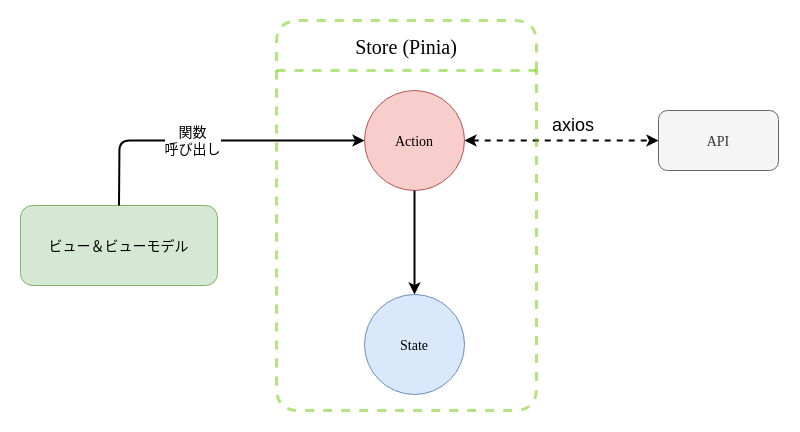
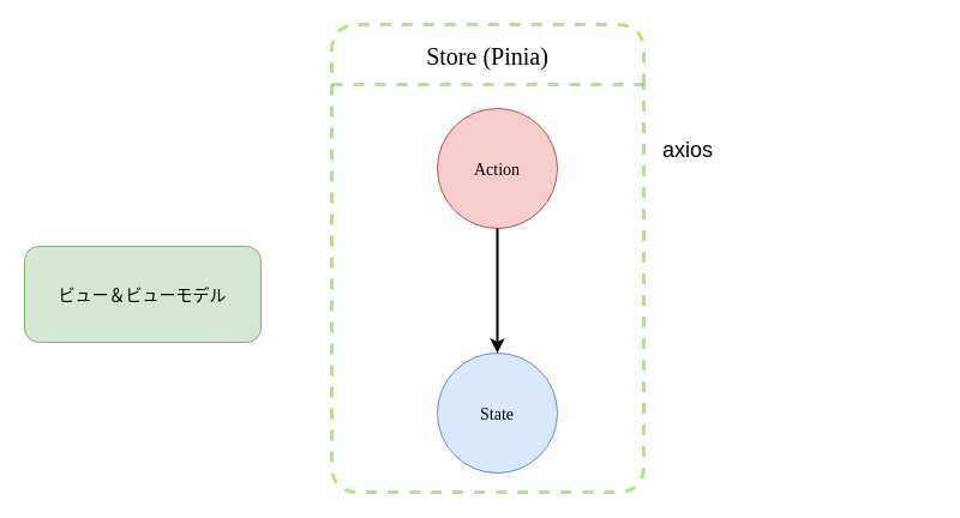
  <mxCell id="0" />
  <mxCell id="1" parent="0" />
  <mxCell id="2" value="&lt;font style=&quot;font-size: 14px&quot;&gt;Action&lt;/font&gt;" style="ellipse;whiteSpace=wrap;html=1;aspect=fixed;fontFamily=Noto Sans JP;fontSource=https%3A%2F%2Ffonts.googleapis.com%2Fcss%3Ffamily%3DNoto%2BSans%2BJP;fontSize=18;fillColor=#f8cecc;strokeColor=#b85450;" parent="1" vertex="1"><mxGeometry x="364" y="90" width="100" height="100" as="geometry" /></mxCell>
  <mxCell id="3" value="&lt;font style=&quot;font-size: 14px&quot;&gt;State&lt;/font&gt;" style="ellipse;whiteSpace=wrap;html=1;aspect=fixed;fontFamily=Noto Sans JP;fontSource=https%3A%2F%2Ffonts.googleapis.com%2Fcss%3Ffamily%3DNoto%2BSans%2BJP;fontSize=18;fillColor=#dae8fc;strokeColor=#6c8ebf;" parent="1" vertex="1"><mxGeometry x="364" y="294" width="100" height="100" as="geometry" /></mxCell>
  <mxCell id="4" value="&lt;font style=&quot;font-size: 14px&quot;&gt;ビュー＆ビューモデル&lt;/font&gt;" style="rounded=1;whiteSpace=wrap;html=1;fontFamily=Noto Sans JP;fontSource=https%3A%2F%2Ffonts.googleapis.com%2Fcss%3Ffamily%3DNoto%2BSans%2BJP;fontSize=18;fillColor=#d5e8d4;strokeColor=#82b366;" parent="1" vertex="1"><mxGeometry x="20" y="205" width="197" height="80" as="geometry" /></mxCell>
- <mxCell id="5" value="&lt;font style=&quot;font-size: 14px&quot;&gt;API&lt;/font&gt;" style="rounded=1;whiteSpace=wrap;html=1;fontFamily=Noto Sans JP;fontSource=https%3A%2F%2Ffonts.googleapis.com%2Fcss%3Ffamily%3DNoto%2BSans%2BJP;fontSize=18;fillColor=#f5f5f5;fontColor=#333333;strokeColor=#666666;" parent="1" vertex="1"><mxGeometry x="658" y="110" width="120" height="60" as="geometry" /></mxCell>
- <mxCell id="6" value="" style="endArrow=classic;html=1;fontFamily=Noto Sans JP;fontSource=https%3A%2F%2Ffonts.googleapis.com%2Fcss%3Ffamily%3DNoto%2BSans%2BJP;fontSize=18;exitX=1;exitY=0.5;exitDx=0;exitDy=0;entryX=0;entryY=0.5;entryDx=0;entryDy=0;spacing=4;endSize=6;jumpStyle=none;targetPerimeterSpacing=0;sourcePerimeterSpacing=0;strokeWidth=2;dashed=1;startArrow=classic;startFill=1;" parent="1" source="2" target="5" edge="1"><mxGeometry width="50" height="50" relative="1" as="geometry"><mxPoint x="599" y="320" as="sourcePoint" /><mxPoint x="649" y="270" as="targetPoint" /></mxGeometry></mxCell>
- <mxCell id="7" value="" style="endArrow=classic;html=1;fontFamily=Noto Sans JP;fontSource=https%3A%2F%2Ffonts.googleapis.com%2Fcss%3Ffamily%3DNoto%2BSans%2BJP;fontSize=18;endSize=6;sourcePerimeterSpacing=0;targetPerimeterSpacing=0;strokeWidth=2;jumpStyle=none;exitX=0.5;exitY=0;exitDx=0;exitDy=0;entryX=0;entryY=0.5;entryDx=0;entryDy=0;" parent="1" source="4" target="2" edge="1"><mxGeometry width="50" height="50" relative="1" as="geometry"><mxPoint x="269" y="320" as="sourcePoint" /><mxPoint x="319" y="270" as="targetPoint" /><Array as="points"><mxPoint x="119" y="140" /><mxPoint x="269" y="140" /></Array></mxGeometry></mxCell>
- <mxCell id="8" value="関数&lt;br style=&quot;font-size: 14px;&quot;&gt;呼び出し" style="edgeLabel;html=1;align=center;verticalAlign=middle;resizable=0;points=[];fontSize=14;fontFamily=Noto Sans JP;" parent="7" vertex="1" connectable="0"><mxGeometry x="0.299" relative="1" as="geometry"><mxPoint x="-63" as="offset" /></mxGeometry></mxCell>
  <mxCell id="9" value="" style="endArrow=classic;html=1;fontFamily=Noto Sans JP;fontSource=https%3A%2F%2Ffonts.googleapis.com%2Fcss%3Ffamily%3DNoto%2BSans%2BJP;fontSize=18;endSize=6;sourcePerimeterSpacing=0;targetPerimeterSpacing=0;strokeWidth=2;jumpStyle=none;exitX=0.5;exitY=1;exitDx=0;exitDy=0;" parent="1" source="2" target="3" edge="1"><mxGeometry width="50" height="50" relative="1" as="geometry"><mxPoint x="427" y="310" as="sourcePoint" /><mxPoint x="477" y="260" as="targetPoint" /></mxGeometry></mxCell>
  <mxCell id="10" value="Store (Pinia)" style="swimlane;fontStyle=0;childLayout=stackLayout;horizontal=1;startSize=50;horizontalStack=0;resizeParent=1;resizeParentMax=0;resizeLast=0;collapsible=1;marginBottom=0;dashed=1;labelBackgroundColor=none;labelBorderColor=none;fontFamily=Noto Sans JP;fontSource=https%3A%2F%2Ffonts.googleapis.com%2Fcss%3Ffamily%3DNoto%2BSans%2BJP;fontSize=20;strokeColor=#66CC00;strokeWidth=3;fillColor=none;rounded=1;shadow=0;sketch=0;glass=0;swimlaneLine=1;perimeterSpacing=0;opacity=50;" parent="1" vertex="1"><mxGeometry x="276" y="20" width="260" height="390" as="geometry" /></mxCell>
  <mxCell id="11" value="&lt;font style=&quot;font-size: 18px&quot;&gt;axios&lt;/font&gt;" style="text;html=1;strokeColor=none;fillColor=none;align=center;verticalAlign=middle;whiteSpace=wrap;rounded=0;" parent="1" vertex="1"><mxGeometry x="543" y="110" width="60" height="30" as="geometry" /></mxCell>
